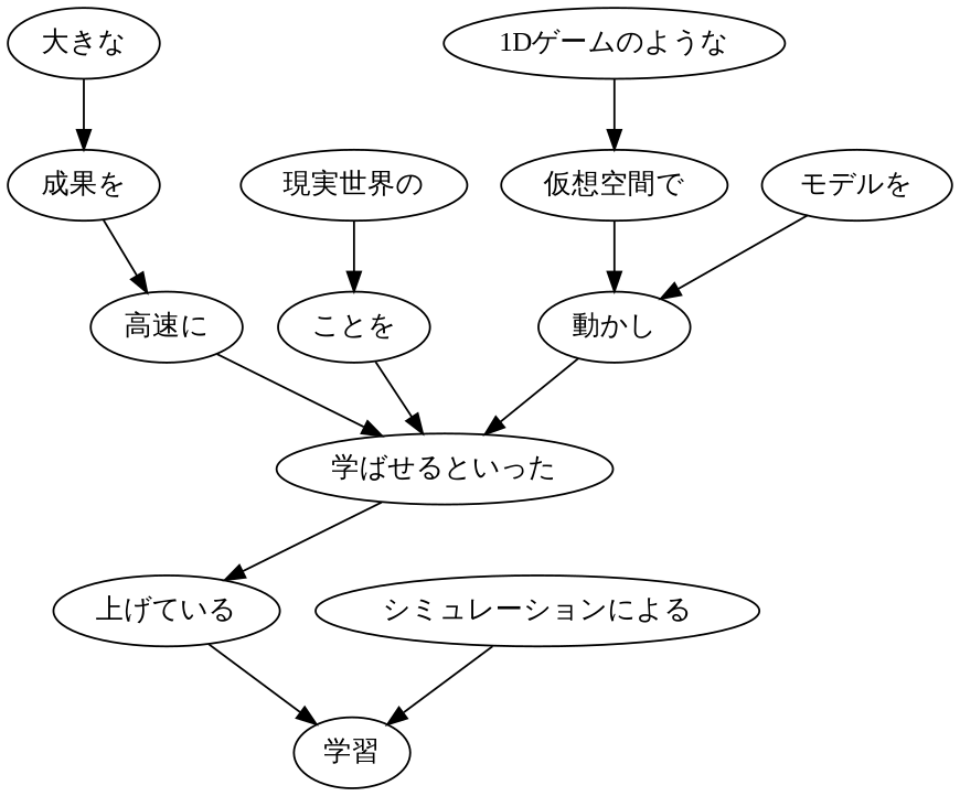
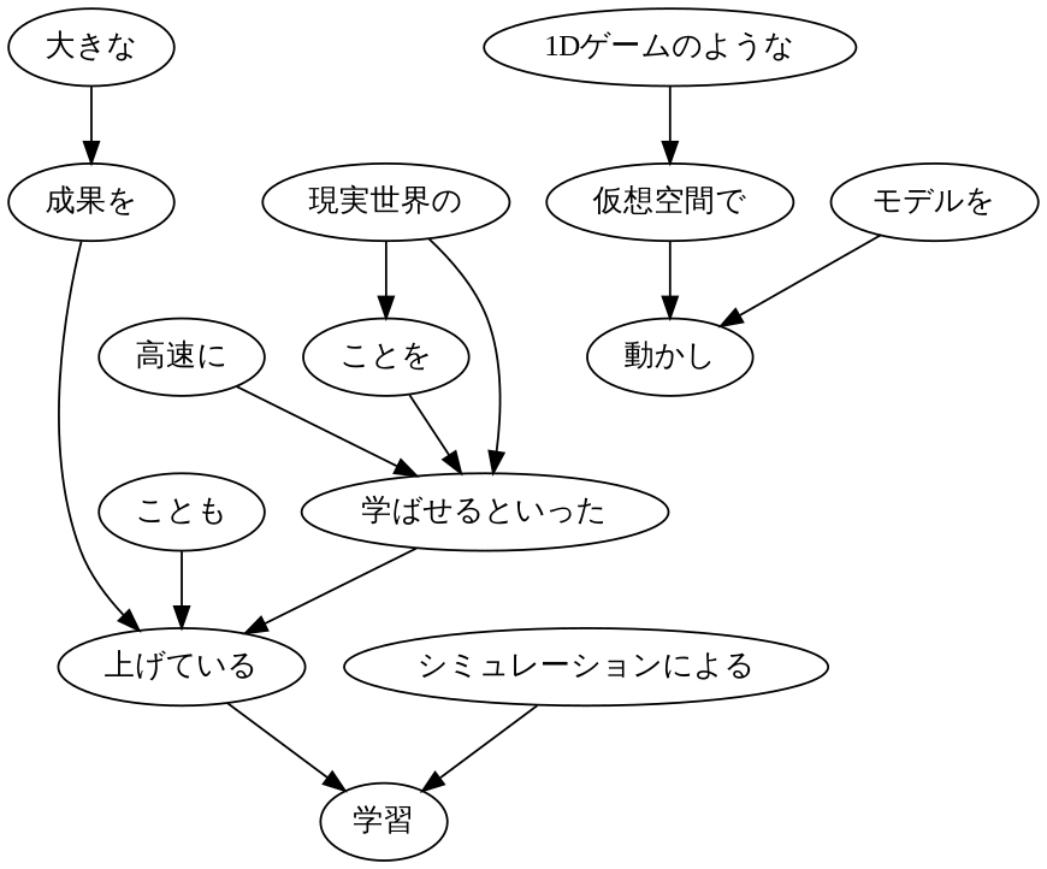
  digraph {
    fontname="Liberation Serif"
    node [fontname="Liberation Serif"]
    edge [fontname="Liberation Serif"]
    n1 [label="1Dゲームのような"]
    n2 [label="仮想空間で"]
    n3 [label="動かし"]
    n4 [label="学ばせるといった"]
    n5 [label="上げている"]
    n6 [label="モデルを"]
+   n7 [label="ことも"]
    n8 [label="現実世界の"]
    n9 [label="ことを"]
    n10 [label="高速に"]
    n11 [label="学習"]
    n12 [label="大きな"]
    n13 [label="成果を"]
    n14 [label="シミュレーションによる"]
    n1 -> n2
    n2 -> n3
-   n3 -> n4
+   n8 -> n4
    n4 -> n5
    n5 -> n11
    n6 -> n3
+   n7 -> n5
    n8 -> n9
    n9 -> n4
    n10 -> n4
    n12 -> n13
-   n13 -> n10
+   n13 -> n5
    n14 -> n11
  }
